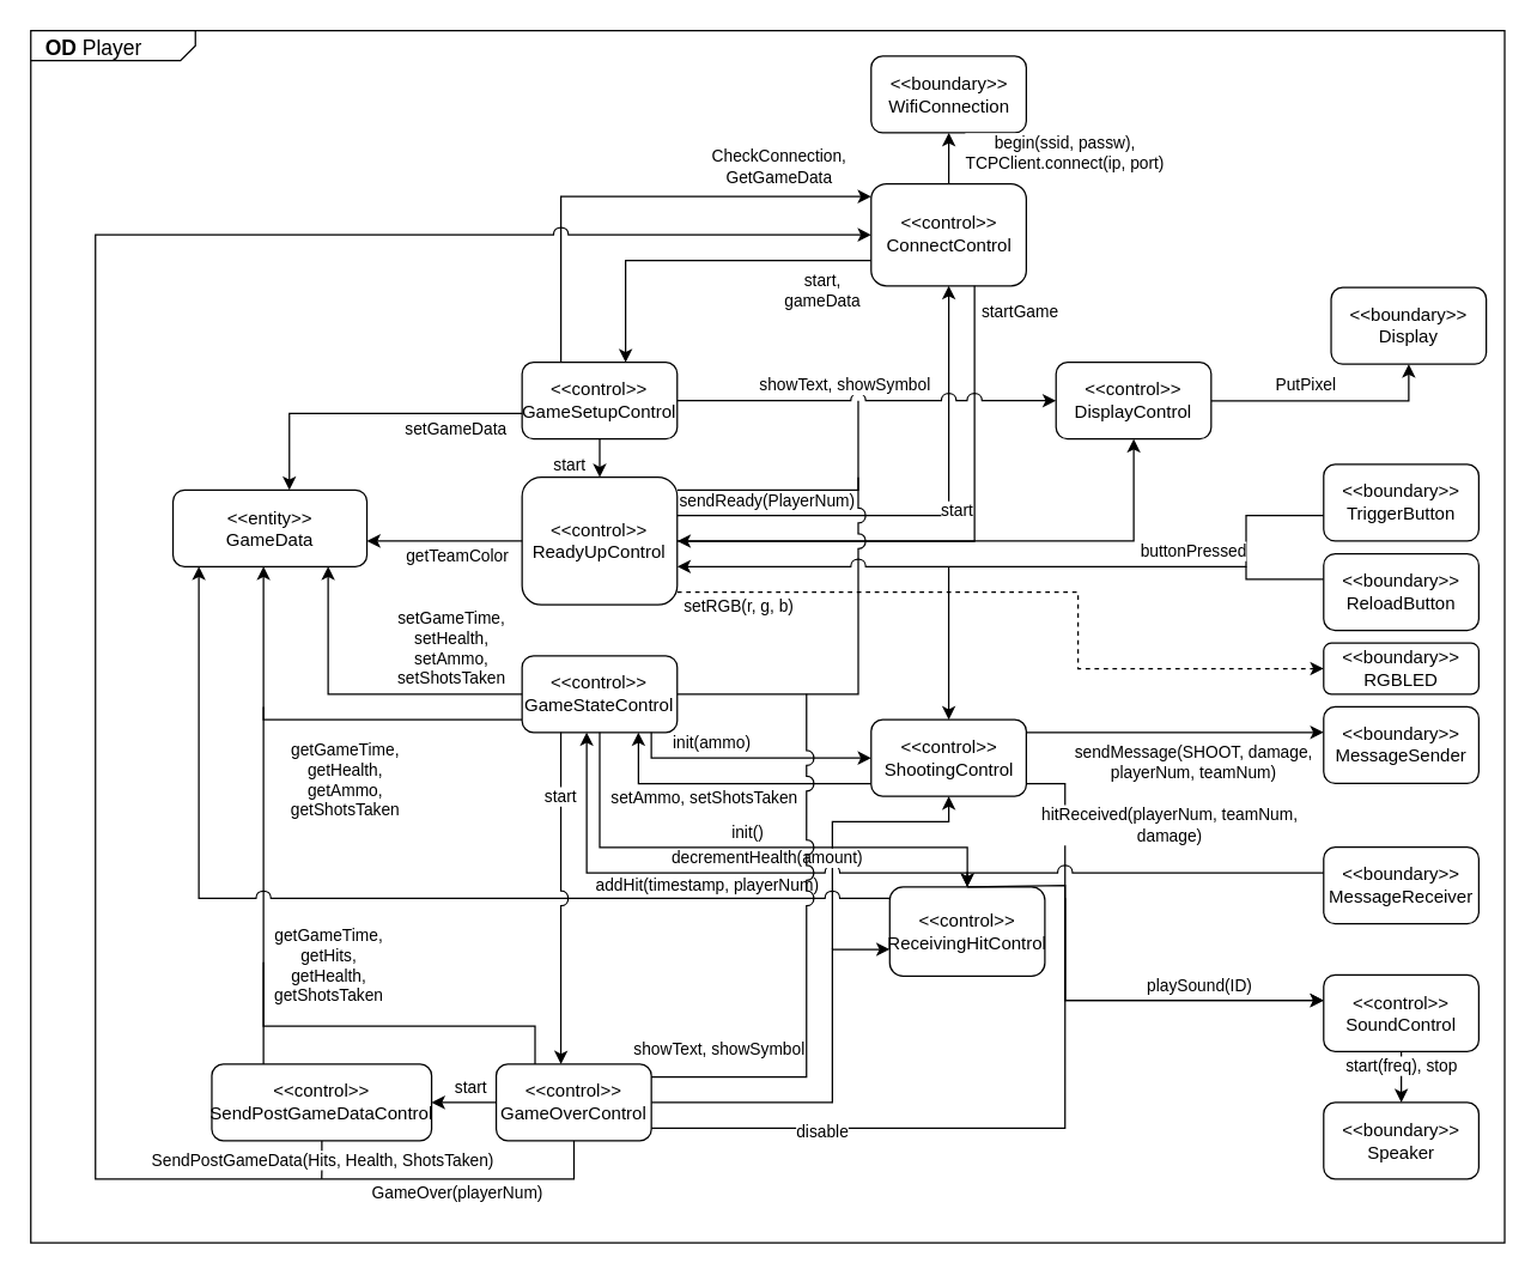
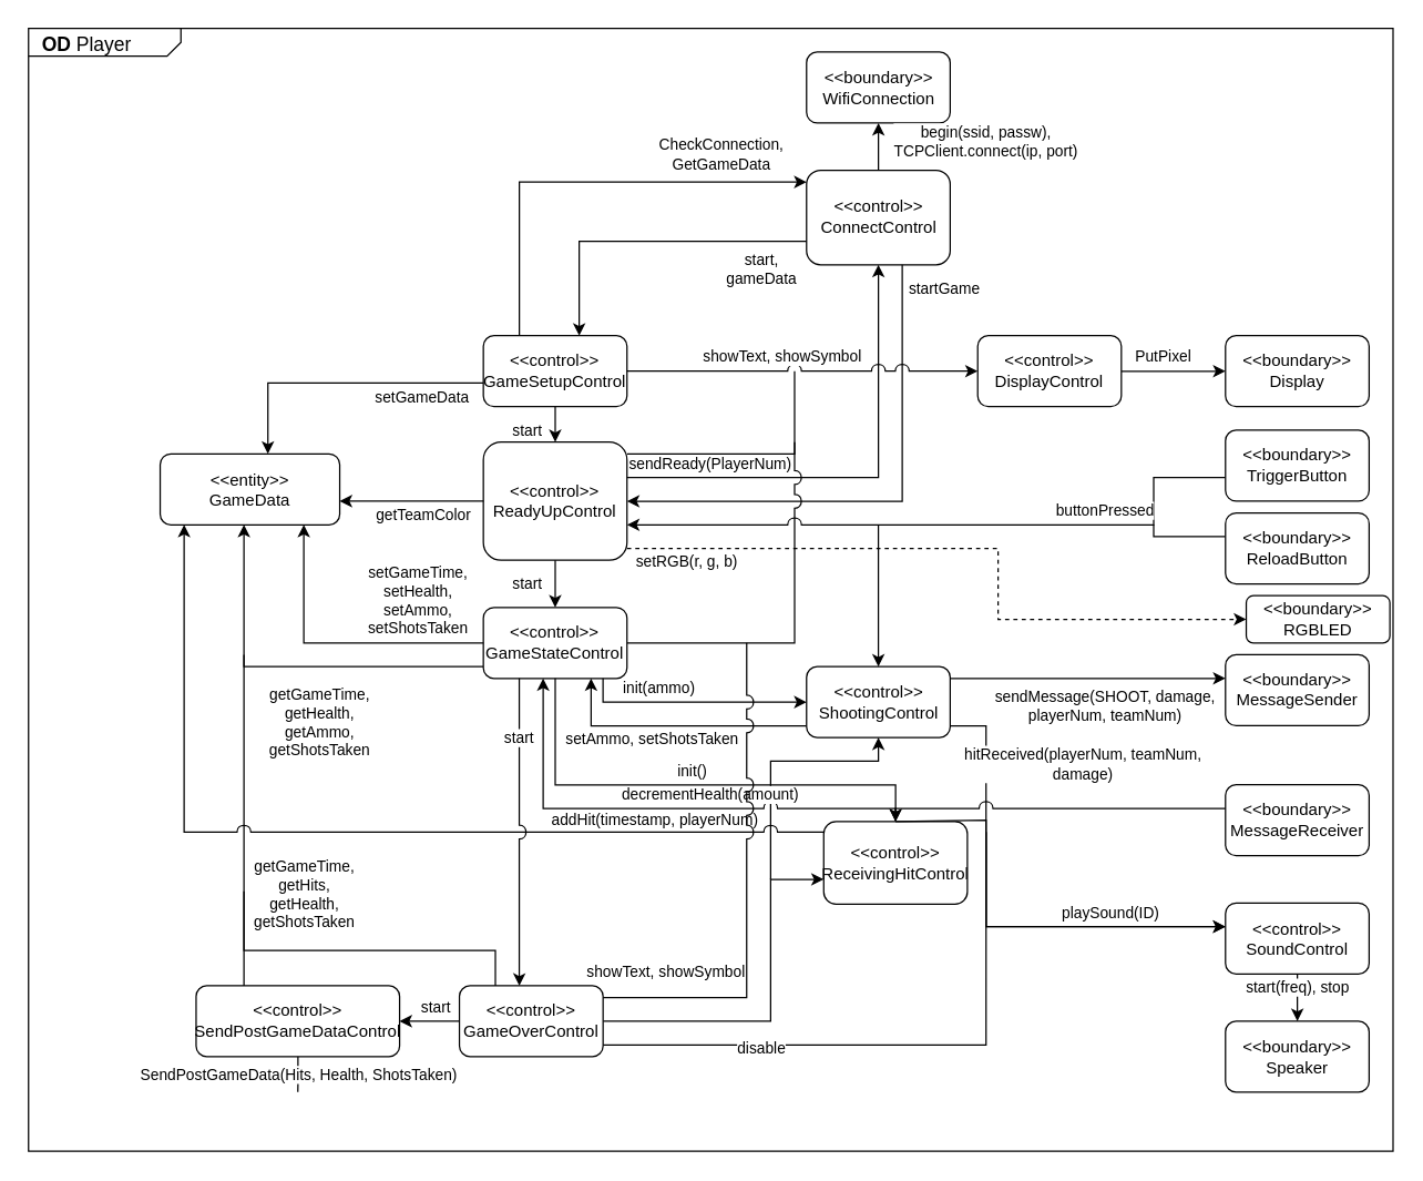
  <mxCell id="0" />
  <mxCell id="1" parent="0" />
  <mxCell id="2" value="&lt;p style=&quot;margin: 4px 0px 0px 10px; text-align: left; font-size: 14px;&quot;&gt;&lt;b&gt;OD&lt;/b&gt;&amp;nbsp;Player&lt;/p&gt;" style="html=1;shape=mxgraph.sysml.package;html=1;overflow=fill;whiteSpace=wrap;labelX=110.67;container=0;" parent="1" vertex="1"><mxGeometry x="20" y="20" width="985" height="810" as="geometry" /></mxCell>
  <mxCell id="3" value="&amp;lt;&amp;lt;control&amp;gt;&amp;gt;&lt;br&gt;ConnectControl" style="rounded=1;whiteSpace=wrap;html=1;" parent="1" vertex="1"><mxGeometry x="581.623" y="122.316" width="103.684" height="68.211" as="geometry" /></mxCell>
  <mxCell id="4" value="CheckConnection,&lt;br&gt;GetGameData" style="edgeStyle=orthogonalEdgeStyle;rounded=0;orthogonalLoop=1;jettySize=auto;html=1;" parent="1" source="5" target="3" edge="1"><mxGeometry x="0.613" y="20" relative="1" as="geometry"><Array as="points"><mxPoint x="374.254" y="130.842" /></Array><mxPoint as="offset" /></mxGeometry></mxCell>
  <mxCell id="5" value="&amp;lt;&amp;lt;control&amp;gt;&amp;gt;&lt;br&gt;GameSetupControl" style="rounded=1;whiteSpace=wrap;html=1;" parent="1" vertex="1"><mxGeometry x="348.333" y="241.684" width="103.684" height="51.158" as="geometry" /></mxCell>
  <mxCell id="6" value="start,&lt;br&gt;gameData" style="edgeStyle=orthogonalEdgeStyle;rounded=0;orthogonalLoop=1;jettySize=auto;html=1;" parent="1" source="3" target="5" edge="1"><mxGeometry x="-0.714" y="20" relative="1" as="geometry"><Array as="points"><mxPoint x="417.456" y="173.474" /></Array><mxPoint as="offset" /></mxGeometry></mxCell>
  <mxCell id="7" value="&amp;lt;&amp;lt;control&amp;gt;&amp;gt;&lt;br&gt;ReadyUpControl&lt;br&gt;" style="rounded=1;whiteSpace=wrap;html=1;" parent="1" vertex="1"><mxGeometry x="348.333" y="318.421" width="103.684" height="85.263" as="geometry" /></mxCell>
  <mxCell id="8" value="sendReady(PlayerNum)" style="edgeStyle=orthogonalEdgeStyle;rounded=0;orthogonalLoop=1;jettySize=auto;html=1;" parent="1" source="7" target="3" edge="1"><mxGeometry x="-0.641" y="10" relative="1" as="geometry"><Array as="points"><mxPoint x="633.465" y="344" /></Array><mxPoint as="offset" /></mxGeometry></mxCell>
  <mxCell id="9" value="startGame" style="edgeStyle=orthogonalEdgeStyle;rounded=0;orthogonalLoop=1;jettySize=auto;html=1;jumpStyle=none;" parent="1" source="3" target="7" edge="1"><mxGeometry x="-0.907" y="30" relative="1" as="geometry"><Array as="points"><mxPoint x="650.746" y="361.053" /></Array><mxPoint as="offset" /></mxGeometry></mxCell>
  <mxCell id="10" value="start" style="edgeStyle=orthogonalEdgeStyle;rounded=0;orthogonalLoop=1;jettySize=auto;html=1;" parent="1" source="5" target="7" edge="1"><mxGeometry x="-0.143" y="20" relative="1" as="geometry"><mxPoint as="offset" /></mxGeometry></mxCell>
  <mxCell id="11" style="edgeStyle=orthogonalEdgeStyle;rounded=0;orthogonalLoop=1;jettySize=auto;html=1;endArrow=none;endFill=0;jumpStyle=arc;jumpSize=10;" parent="1" source="13" edge="1"><mxGeometry relative="1" as="geometry"><mxPoint x="572.982" y="267.263" as="targetPoint" /><Array as="points"><mxPoint x="572.982" y="463.368" /></Array></mxGeometry></mxCell>
  <mxCell id="12" style="edgeStyle=orthogonalEdgeStyle;rounded=0;orthogonalLoop=1;jettySize=auto;html=1;endArrow=none;endFill=0;" parent="1" source="13" edge="1"><mxGeometry relative="1" as="geometry"><mxPoint x="175.526" y="471.895" as="targetPoint" /><Array as="points"><mxPoint x="175.526" y="480.421" /></Array></mxGeometry></mxCell>
  <mxCell id="13" value="&amp;lt;&amp;lt;control&amp;gt;&amp;gt;&lt;br&gt;GameStateControl" style="rounded=1;whiteSpace=wrap;html=1;" parent="1" vertex="1"><mxGeometry x="348.333" y="437.789" width="103.684" height="51.158" as="geometry" /></mxCell>
- <mxCell id="14" value="start" style="edgeStyle=orthogonalEdgeStyle;rounded=0;orthogonalLoop=1;jettySize=auto;html=1;" parent="1" source="7" target="41" edge="1"><mxGeometry y="20" relative="1" as="geometry"><mxPoint x="400.175" y="446.316" as="targetPoint" /><mxPoint as="offset" /></mxGeometry></mxCell>
+ <mxCell id="14" value="start" style="edgeStyle=orthogonalEdgeStyle;rounded=0;orthogonalLoop=1;jettySize=auto;html=1;" parent="1" source="7" target="13" edge="1"><mxGeometry y="20" relative="1" as="geometry"><mxPoint x="400.175" y="446.316" as="targetPoint" /><mxPoint as="offset" /></mxGeometry></mxCell>
  <mxCell id="15" value="setAmmo, setShotsTaken" style="edgeStyle=orthogonalEdgeStyle;rounded=0;orthogonalLoop=1;jettySize=auto;html=1;" parent="1" source="17" target="13" edge="1"><mxGeometry x="0.182" y="10" relative="1" as="geometry"><Array as="points"><mxPoint x="426.096" y="523.053" /></Array><mxPoint as="offset" /></mxGeometry></mxCell>
  <mxCell id="16" style="edgeStyle=orthogonalEdgeStyle;rounded=0;orthogonalLoop=1;jettySize=auto;html=1;endArrow=none;endFill=0;startArrow=classic;startFill=1;" parent="1" source="17" edge="1"><mxGeometry relative="1" as="geometry"><mxPoint x="555.702" y="633.895" as="targetPoint" /><Array as="points"><mxPoint x="633.465" y="548.632" /><mxPoint x="555.702" y="548.632" /></Array></mxGeometry></mxCell>
  <mxCell id="17" value="&amp;lt;&amp;lt;control&amp;gt;&amp;gt;&lt;br&gt;ShootingControl" style="rounded=1;whiteSpace=wrap;html=1;" parent="1" vertex="1"><mxGeometry x="581.623" y="480.421" width="103.684" height="51.158" as="geometry" /></mxCell>
  <mxCell id="18" value="init(ammo)" style="edgeStyle=orthogonalEdgeStyle;rounded=0;orthogonalLoop=1;jettySize=auto;html=1;" parent="1" source="13" target="17" edge="1"><mxGeometry x="-0.3" y="10" relative="1" as="geometry"><Array as="points"><mxPoint x="434.737" y="506" /></Array><mxPoint as="offset" /></mxGeometry></mxCell>
  <mxCell id="19" value="decrementHealth(amount)" style="edgeStyle=orthogonalEdgeStyle;rounded=0;orthogonalLoop=1;jettySize=auto;html=1;jumpStyle=arc;jumpSize=10;" parent="1" source="20" target="13" edge="1"><mxGeometry x="-0.199" y="-10" relative="1" as="geometry"><Array as="points"><mxPoint x="391.535" y="582.737" /></Array><mxPoint as="offset" /></mxGeometry></mxCell>
  <mxCell id="20" value="&amp;lt;&amp;lt;control&amp;gt;&amp;gt;&lt;br&gt;ReceivingHitControl" style="rounded=1;whiteSpace=wrap;html=1;" parent="1" vertex="1"><mxGeometry x="594.031" y="592.158" width="103.684" height="59.684" as="geometry" /></mxCell>
  <mxCell id="21" value="init()" style="edgeStyle=orthogonalEdgeStyle;rounded=0;orthogonalLoop=1;jettySize=auto;html=1;" parent="1" source="13" target="20" edge="1"><mxGeometry x="0.01" y="10" relative="1" as="geometry"><Array as="points"><mxPoint x="400.175" y="565.684" /></Array><mxPoint as="offset" /></mxGeometry></mxCell>
  <mxCell id="22" style="edgeStyle=orthogonalEdgeStyle;rounded=0;orthogonalLoop=1;jettySize=auto;html=1;endArrow=none;endFill=0;" parent="1" source="26" edge="1"><mxGeometry relative="1" as="geometry"><mxPoint x="711.228" y="599.789" as="targetPoint" /><Array as="points"><mxPoint x="711.228" y="753.263" /></Array></mxGeometry></mxCell>
- <mxCell id="23" value="GameOver(playerNum)" style="edgeStyle=orthogonalEdgeStyle;rounded=0;orthogonalLoop=1;jettySize=auto;html=1;jumpStyle=arc;jumpSize=10;" parent="1" source="26" target="3" edge="1"><mxGeometry x="-0.861" y="10" relative="1" as="geometry"><Array as="points"><mxPoint x="382.895" y="787.368" /><mxPoint x="63.202" y="787.368" /><mxPoint x="63.202" y="156.421" /></Array><mxPoint as="offset" /></mxGeometry></mxCell>
  <mxCell id="24" value="disable" style="edgeStyle=orthogonalEdgeStyle;rounded=0;orthogonalLoop=1;jettySize=auto;html=1;" parent="1" source="26" target="20" edge="1"><mxGeometry x="-0.128" y="-20" relative="1" as="geometry"><Array as="points"><mxPoint x="555.702" y="736.211" /><mxPoint x="555.702" y="633.895" /><mxPoint x="630.873" y="633.895" /></Array><mxPoint as="offset" /></mxGeometry></mxCell>
  <mxCell id="25" value="getGameTime,&lt;br&gt;getHits,&lt;br&gt;getHealth,&lt;br&gt;getShotsTaken" style="edgeStyle=orthogonalEdgeStyle;rounded=0;orthogonalLoop=1;jettySize=auto;html=1;endArrow=none;endFill=0;" parent="1" source="26" edge="1"><mxGeometry x="0.31" y="-40" relative="1" as="geometry"><mxPoint x="175.526" y="642.421" as="targetPoint" /><Array as="points"><mxPoint x="356.974" y="685.053" /><mxPoint x="175.526" y="685.053" /></Array><mxPoint as="offset" /></mxGeometry></mxCell>
  <mxCell id="26" value="&amp;lt;&amp;lt;control&amp;gt;&amp;gt;&lt;br&gt;GameOverControl" style="rounded=1;whiteSpace=wrap;html=1;" parent="1" vertex="1"><mxGeometry x="331.053" y="710.632" width="103.684" height="51.158" as="geometry" /></mxCell>
  <mxCell id="27" value="SendPostGameData(Hits, Health, ShotsTaken)" style="edgeStyle=orthogonalEdgeStyle;rounded=0;orthogonalLoop=1;jettySize=auto;html=1;endArrow=none;endFill=0;" parent="1" source="28" edge="1"><mxGeometry relative="1" as="geometry"><mxPoint x="214.408" y="787.368" as="targetPoint" /></mxGeometry></mxCell>
  <mxCell id="28" value="&amp;lt;&amp;lt;control&amp;gt;&amp;gt;&lt;br&gt;SendPostGameDataControl" style="rounded=1;whiteSpace=wrap;html=1;" parent="1" vertex="1"><mxGeometry x="140.965" y="710.632" width="146.886" height="51.158" as="geometry" /></mxCell>
  <mxCell id="29" value="start" style="edgeStyle=orthogonalEdgeStyle;rounded=0;orthogonalLoop=1;jettySize=auto;html=1;" parent="1" source="26" target="28" edge="1"><mxGeometry x="-0.2" y="-10" relative="1" as="geometry"><mxPoint as="offset" /></mxGeometry></mxCell>
  <mxCell id="30" value="&amp;lt;&amp;lt;entity&amp;gt;&amp;gt;&lt;br&gt;GameData" style="rounded=1;whiteSpace=wrap;html=1;" parent="1" vertex="1"><mxGeometry x="115.044" y="326.947" width="129.605" height="51.158" as="geometry" /></mxCell>
  <mxCell id="31" value="setGameData" style="edgeStyle=orthogonalEdgeStyle;rounded=0;orthogonalLoop=1;jettySize=auto;html=1;" parent="1" source="5" target="30" edge="1"><mxGeometry x="-0.579" y="10" relative="1" as="geometry"><Array as="points"><mxPoint x="192.807" y="275.789" /></Array><mxPoint as="offset" /></mxGeometry></mxCell>
  <mxCell id="32" value="getTeamColor" style="edgeStyle=orthogonalEdgeStyle;rounded=0;orthogonalLoop=1;jettySize=auto;html=1;" parent="1" source="7" target="30" edge="1"><mxGeometry x="-0.167" y="10" relative="1" as="geometry"><Array as="points"><mxPoint x="296.491" y="361.053" /><mxPoint x="296.491" y="361.053" /></Array><mxPoint as="offset" /></mxGeometry></mxCell>
  <mxCell id="33" value="setGameTime,&lt;br&gt;setHealth,&lt;br&gt;setAmmo,&lt;br&gt;setShotsTaken" style="edgeStyle=orthogonalEdgeStyle;rounded=0;orthogonalLoop=1;jettySize=auto;html=1;" parent="1" source="13" target="30" edge="1"><mxGeometry x="-0.565" y="-30" relative="1" as="geometry"><Array as="points"><mxPoint x="218.728" y="463.368" /></Array><mxPoint as="offset" /></mxGeometry></mxCell>
  <mxCell id="34" value="getGameTime,&lt;br&gt;getHealth,&lt;br style=&quot;border-color: var(--border-color);&quot;&gt;getAmmo,&lt;br style=&quot;border-color: var(--border-color);&quot;&gt;getShotsTaken" style="edgeStyle=orthogonalEdgeStyle;rounded=0;orthogonalLoop=1;jettySize=auto;html=1;" parent="1" source="28" target="30" edge="1"><mxGeometry x="0.141" y="-54" relative="1" as="geometry"><Array as="points"><mxPoint x="175.526" y="480.421" /><mxPoint x="175.526" y="480.421" /></Array><mxPoint as="offset" /></mxGeometry></mxCell>
- <mxCell id="35" value="&amp;lt;&amp;lt;boundary&amp;gt;&amp;gt;&lt;br&gt;Display" style="rounded=1;whiteSpace=wrap;html=1;" parent="1" vertex="1"><mxGeometry x="889.035" y="191.684" width="103.684" height="51.158" as="geometry" /></mxCell>
+ <mxCell id="35" value="&amp;lt;&amp;lt;boundary&amp;gt;&amp;gt;&lt;br&gt;Display" style="rounded=1;whiteSpace=wrap;html=1;" parent="1" vertex="1"><mxGeometry x="884.035" y="241.684" width="103.684" height="51.158" as="geometry" /></mxCell>
  <mxCell id="36" value="buttonPressed" style="edgeStyle=orthogonalEdgeStyle;rounded=0;orthogonalLoop=1;jettySize=auto;html=1;jumpStyle=arc;jumpSize=10;" parent="1" source="37" target="7" edge="1"><mxGeometry x="-0.481" y="-10" relative="1" as="geometry"><Array as="points"><mxPoint x="832.193" y="344" /><mxPoint x="832.193" y="378.105" /></Array><mxPoint as="offset" /></mxGeometry></mxCell>
  <mxCell id="37" value="&amp;lt;&amp;lt;boundary&amp;gt;&amp;gt;&lt;br&gt;TriggerButton" style="rounded=1;whiteSpace=wrap;html=1;" parent="1" vertex="1"><mxGeometry x="884.035" y="309.895" width="103.684" height="51.158" as="geometry" /></mxCell>
  <mxCell id="38" style="edgeStyle=orthogonalEdgeStyle;rounded=0;orthogonalLoop=1;jettySize=auto;html=1;endArrow=none;endFill=0;" parent="1" source="39" edge="1"><mxGeometry relative="1" as="geometry"><mxPoint x="832.193" y="378.105" as="targetPoint" /><Array as="points"><mxPoint x="832.193" y="386.632" /></Array></mxGeometry></mxCell>
  <mxCell id="39" value="&amp;lt;&amp;lt;boundary&amp;gt;&amp;gt;&lt;br&gt;ReloadButton" style="rounded=1;whiteSpace=wrap;html=1;" parent="1" vertex="1"><mxGeometry x="884.035" y="369.579" width="103.684" height="51.158" as="geometry" /></mxCell>
  <mxCell id="40" value="PutPixel" style="edgeStyle=orthogonalEdgeStyle;rounded=0;orthogonalLoop=1;jettySize=auto;html=1;" parent="1" source="41" target="35" edge="1"><mxGeometry x="-0.2" y="10" relative="1" as="geometry"><Array as="points"><mxPoint x="843.425" y="267.263" /><mxPoint x="843.425" y="267.263" /></Array><mxPoint as="offset" /></mxGeometry></mxCell>
  <mxCell id="41" value="&amp;lt;&amp;lt;control&amp;gt;&amp;gt;&lt;br&gt;DisplayControl" style="rounded=1;whiteSpace=wrap;html=1;" parent="1" vertex="1"><mxGeometry x="705.18" y="241.684" width="103.684" height="51.158" as="geometry" /></mxCell>
  <mxCell id="42" value="showText, showSymbol" style="edgeStyle=orthogonalEdgeStyle;rounded=0;orthogonalLoop=1;jettySize=auto;html=1;jumpStyle=arc;jumpSize=10;" parent="1" source="5" target="41" edge="1"><mxGeometry x="-0.113" y="10" relative="1" as="geometry"><mxPoint as="offset" /></mxGeometry></mxCell>
  <mxCell id="43" value="&amp;lt;&amp;lt;control&amp;gt;&amp;gt;&lt;br&gt;SoundControl" style="rounded=1;whiteSpace=wrap;html=1;" parent="1" vertex="1"><mxGeometry x="884.035" y="650.947" width="103.684" height="51.158" as="geometry" /></mxCell>
  <mxCell id="44" value="playSound(ID)" style="edgeStyle=orthogonalEdgeStyle;rounded=0;orthogonalLoop=1;jettySize=auto;html=1;" parent="1" source="20" target="43" edge="1"><mxGeometry x="0.474" y="10" relative="1" as="geometry"><Array as="points"><mxPoint x="711.228" y="591.263" /><mxPoint x="711.228" y="668" /></Array><mxPoint as="offset" /></mxGeometry></mxCell>
  <mxCell id="45" value="&amp;lt;&amp;lt;boundary&amp;gt;&amp;gt;&lt;br&gt;Speaker" style="rounded=1;whiteSpace=wrap;html=1;" parent="1" vertex="1"><mxGeometry x="884.035" y="736.211" width="103.684" height="51.158" as="geometry" /></mxCell>
  <mxCell id="46" value="start(freq), stop" style="edgeStyle=orthogonalEdgeStyle;rounded=0;orthogonalLoop=1;jettySize=auto;html=1;" parent="1" source="43" target="45" edge="1"><mxGeometry x="-0.429" relative="1" as="geometry"><Array as="points"><mxPoint x="935.877" y="727.684" /><mxPoint x="935.877" y="727.684" /></Array><mxPoint as="offset" /></mxGeometry></mxCell>
  <mxCell id="47" value="&amp;lt;&amp;lt;boundary&amp;gt;&amp;gt;&lt;br&gt;WifiConnection" style="rounded=1;whiteSpace=wrap;html=1;" parent="1" vertex="1"><mxGeometry x="581.623" y="37.053" width="103.684" height="51.158" as="geometry" /></mxCell>
  <mxCell id="48" value="begin(ssid, passw),&lt;br&gt;TCPClient.connect(ip, port)" style="edgeStyle=orthogonalEdgeStyle;rounded=0;orthogonalLoop=1;jettySize=auto;html=1;" parent="1" source="3" target="47" edge="1"><mxGeometry x="0.388" y="-77" relative="1" as="geometry"><mxPoint as="offset" /></mxGeometry></mxCell>
- <mxCell id="49" value="&amp;lt;&amp;lt;boundary&amp;gt;&amp;gt;&lt;br&gt;RGBLED" style="rounded=1;whiteSpace=wrap;html=1;" parent="1" vertex="1"><mxGeometry x="884.035" y="429.263" width="103.684" height="34.105" as="geometry" /></mxCell>
+ <mxCell id="49" value="&amp;lt;&amp;lt;boundary&amp;gt;&amp;gt;&lt;br&gt;RGBLED" style="rounded=1;whiteSpace=wrap;html=1;" parent="1" vertex="1"><mxGeometry x="899.035" y="429.263" width="103.684" height="34.105" as="geometry" /></mxCell>
  <mxCell id="50" value="&amp;lt;&amp;lt;boundary&amp;gt;&amp;gt;&lt;br&gt;MessageReceiver" style="rounded=1;whiteSpace=wrap;html=1;" parent="1" vertex="1"><mxGeometry x="884.035" y="565.684" width="103.684" height="51.158" as="geometry" /></mxCell>
  <mxCell id="51" style="rounded=0;orthogonalLoop=1;jettySize=auto;html=1;strokeWidth=1;endArrow=none;endFill=0;targetPerimeterSpacing=0;sourcePerimeterSpacing=0;jumpStyle=arc;jumpSize=10;startArrow=classic;startFill=1;" parent="1" source="17" edge="1"><mxGeometry relative="1" as="geometry"><mxPoint x="633.465" y="378.105" as="targetPoint" /></mxGeometry></mxCell>
  <mxCell id="52" value="setRGB(r, g, b)" style="edgeStyle=orthogonalEdgeStyle;rounded=0;orthogonalLoop=1;jettySize=auto;html=1;jumpStyle=none;dashed=1;" parent="1" source="7" target="49" edge="1"><mxGeometry x="-0.829" y="-10" relative="1" as="geometry"><Array as="points"><mxPoint x="719.868" y="395.158" /><mxPoint x="719.868" y="446.316" /></Array><mxPoint as="offset" /></mxGeometry></mxCell>
  <mxCell id="53" style="edgeStyle=orthogonalEdgeStyle;rounded=0;orthogonalLoop=1;jettySize=auto;html=1;" parent="1" source="17" target="43" edge="1"><mxGeometry relative="1" as="geometry"><Array as="points"><mxPoint x="711.228" y="523.053" /><mxPoint x="711.228" y="668" /></Array></mxGeometry></mxCell>
  <mxCell id="54" value="hitReceived(playerNum, teamNum,&lt;br&gt;damage)" style="edgeStyle=orthogonalEdgeStyle;rounded=0;orthogonalLoop=1;jettySize=auto;html=1;jumpStyle=arc;jumpSize=10;" parent="1" source="50" target="20" edge="1"><mxGeometry x="-0.165" y="-32" relative="1" as="geometry"><Array as="points"><mxPoint x="832.193" y="582.737" /><mxPoint x="832.193" y="582.737" /></Array><mxPoint as="offset" /></mxGeometry></mxCell>
  <mxCell id="55" value="&amp;lt;&amp;lt;boundary&amp;gt;&amp;gt;&lt;br&gt;MessageSender" style="rounded=1;whiteSpace=wrap;html=1;" parent="1" vertex="1"><mxGeometry x="884.035" y="471.895" width="103.684" height="51.158" as="geometry" /></mxCell>
  <mxCell id="56" value="sendMessage(SHOOT, damage, &lt;br&gt;playerNum, teamNum)" style="edgeStyle=orthogonalEdgeStyle;rounded=0;orthogonalLoop=1;jettySize=auto;html=1;" parent="1" source="17" target="55" edge="1"><mxGeometry x="0.13" y="-20" relative="1" as="geometry"><Array as="points"><mxPoint x="737.149" y="488.947" /><mxPoint x="737.149" y="488.947" /></Array><mxPoint as="offset" /></mxGeometry></mxCell>
  <mxCell id="57" value="addHit(timestamp, playerNum)" style="edgeStyle=orthogonalEdgeStyle;rounded=0;orthogonalLoop=1;jettySize=auto;html=1;jumpStyle=arc;jumpSize=10;" parent="1" source="20" target="30" edge="1"><mxGeometry x="-0.644" y="-9" relative="1" as="geometry"><Array as="points"><mxPoint x="132.325" y="599.789" /></Array><mxPoint as="offset" /></mxGeometry></mxCell>
  <mxCell id="58" value="start" style="edgeStyle=orthogonalEdgeStyle;rounded=0;orthogonalLoop=1;jettySize=auto;html=1;jumpStyle=arc;jumpSize=10;" parent="1" edge="1"><mxGeometry x="-0.615" relative="1" as="geometry"><mxPoint x="374.254" y="488.947" as="sourcePoint" /><mxPoint x="374.254" y="710.632" as="targetPoint" /><Array as="points"><mxPoint x="374.254" y="676.526" /><mxPoint x="374.254" y="676.526" /></Array><mxPoint as="offset" /></mxGeometry></mxCell>
  <mxCell id="59" value="showText, showSymbol" style="edgeStyle=orthogonalEdgeStyle;rounded=0;orthogonalLoop=1;jettySize=auto;html=1;jumpStyle=arc;jumpSize=10;endArrow=none;endFill=0;" parent="1" source="26" edge="1"><mxGeometry x="-0.748" y="18" relative="1" as="geometry"><mxPoint x="538.421" y="463.368" as="targetPoint" /><Array as="points"><mxPoint x="538.421" y="719.158" /><mxPoint x="538.421" y="463.368" /></Array><mxPoint as="offset" /></mxGeometry></mxCell>
  <mxCell id="60" style="edgeStyle=orthogonalEdgeStyle;rounded=0;orthogonalLoop=1;jettySize=auto;html=1;endArrow=none;endFill=0;" parent="1" source="7" edge="1"><mxGeometry relative="1" as="geometry"><mxPoint x="572.982" y="318.421" as="targetPoint" /><Array as="points"><mxPoint x="572.982" y="326.947" /></Array></mxGeometry></mxCell>
